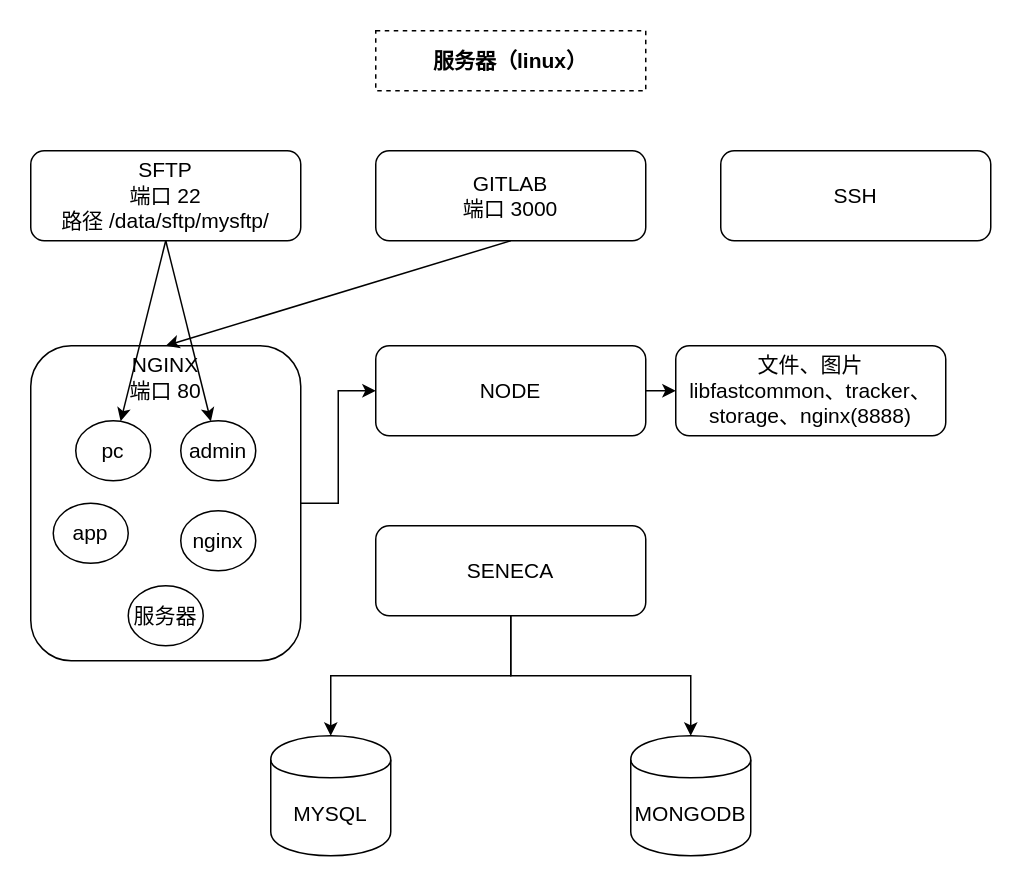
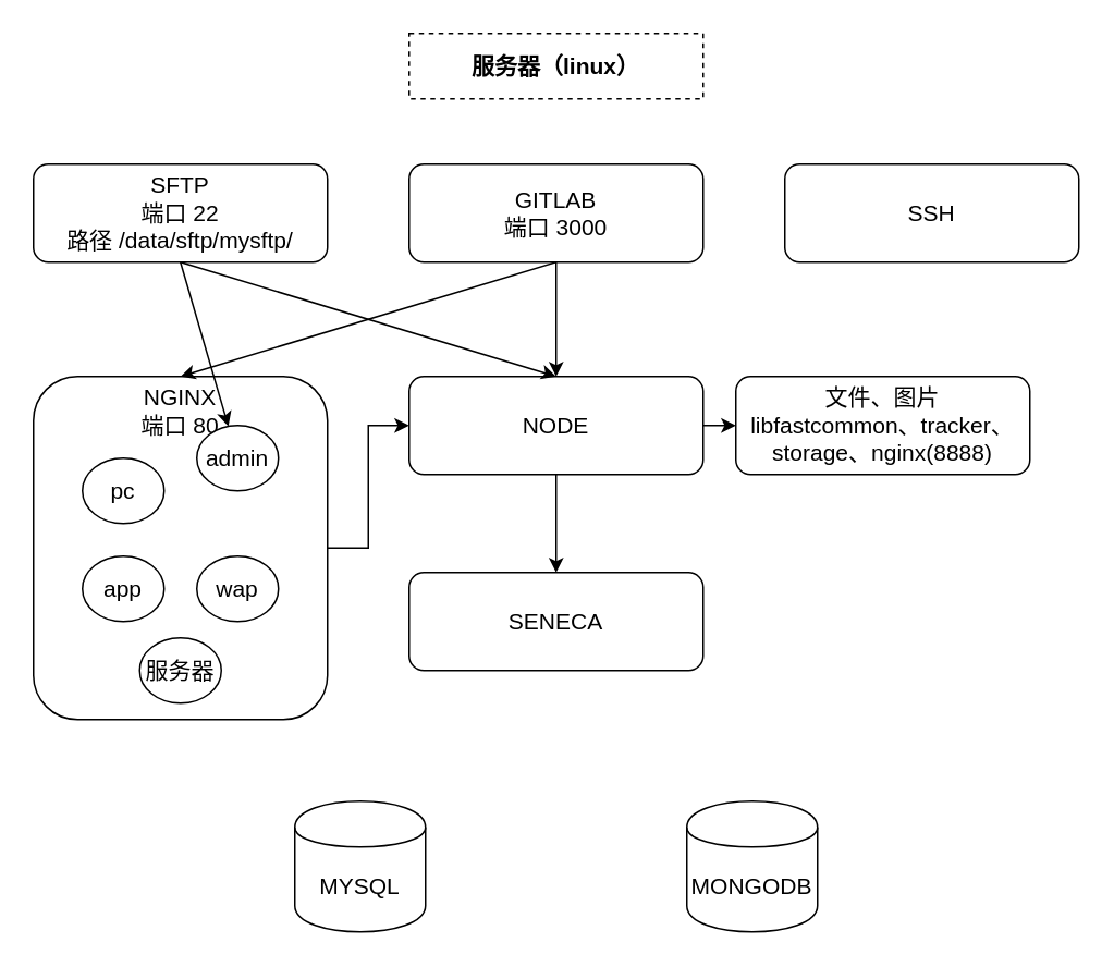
  <mxCell id="0" />
  <mxCell id="1" parent="0" />
  <mxCell id="2" value="服务器（linux）" style="rounded=0;whiteSpace=wrap;html=1;fontStyle=1;fontSize=14;dashed=1;" parent="1" vertex="1"><mxGeometry x="250" y="20" width="180" height="40" as="geometry" /></mxCell>
  <mxCell id="3" value="文件、图片&#10;libfastcommon、tracker、&#10;storage、nginx(8888)" style="rounded=1;whiteSpace=wrap;strokeWidth=1;fontSize=14;fontStyle=0;fontFamily=Helvetica;verticalAlign=middle;horizontal=1;spacing=0;" parent="1" vertex="1"><mxGeometry x="450" y="230" width="180" height="60" as="geometry" /></mxCell>
  <mxCell id="4" value="SFTP&#10;端口 22&#10;路径 /data/sftp/mysftp/" style="rounded=1;whiteSpace=wrap;strokeWidth=1;fontSize=14;fontStyle=0;fontFamily=Helvetica;verticalAlign=middle;horizontal=1;spacing=0;" parent="1" vertex="1"><mxGeometry x="20" y="100" width="180" height="60" as="geometry" /></mxCell>
  <mxCell id="5" style="edgeStyle=orthogonalEdgeStyle;rounded=0;orthogonalLoop=1;jettySize=auto;html=1;exitX=1;exitY=0.5;exitDx=0;exitDy=0;entryX=0;entryY=0.5;entryDx=0;entryDy=0;fontFamily=Helvetica;fontSize=14;" parent="1" source="7" target="3" edge="1"><mxGeometry relative="1" as="geometry" /></mxCell>
+ <mxCell id="6" style="edgeStyle=orthogonalEdgeStyle;rounded=0;orthogonalLoop=1;jettySize=auto;html=1;exitX=0.5;exitY=1;exitDx=0;exitDy=0;entryX=0.5;entryY=0;entryDx=0;entryDy=0;fontFamily=Helvetica;fontSize=14;" parent="1" source="7" target="17" edge="1"><mxGeometry relative="1" as="geometry" /></mxCell>
  <mxCell id="7" value="NODE" style="rounded=1;whiteSpace=wrap;strokeWidth=1;fontSize=14;fontStyle=0;fontFamily=Helvetica;verticalAlign=middle;horizontal=1;spacing=0;" parent="1" vertex="1"><mxGeometry x="250" y="230" width="180" height="60" as="geometry" /></mxCell>
+ <mxCell id="8" style="edgeStyle=orthogonalEdgeStyle;rounded=0;orthogonalLoop=1;jettySize=auto;html=1;entryX=0.5;entryY=0;entryDx=0;entryDy=0;fontFamily=Helvetica;fontSize=14;" parent="1" source="9" target="7" edge="1"><mxGeometry relative="1" as="geometry" /></mxCell>
  <mxCell id="9" value="GITLAB&#10;端口 3000" style="rounded=1;whiteSpace=wrap;strokeWidth=1;fontSize=14;fontStyle=0;fontFamily=Helvetica;verticalAlign=middle;horizontal=1;spacing=0;" parent="1" vertex="1"><mxGeometry x="250" y="100" width="180" height="60" as="geometry" /></mxCell>
  <mxCell id="10" style="edgeStyle=orthogonalEdgeStyle;rounded=0;orthogonalLoop=1;jettySize=auto;html=1;exitX=1;exitY=0.5;exitDx=0;exitDy=0;entryX=0;entryY=0.5;entryDx=0;entryDy=0;fontFamily=Helvetica;fontSize=14;" parent="1" source="11" target="7" edge="1"><mxGeometry relative="1" as="geometry" /></mxCell>
  <mxCell id="11" value="NGINX&#10;端口 80" style="rounded=1;whiteSpace=wrap;strokeWidth=1;fontSize=14;fontStyle=0;fontFamily=Helvetica;verticalAlign=top;horizontal=1;spacing=0;" parent="1" vertex="1"><mxGeometry x="20" y="230" width="180" height="210" as="geometry" /></mxCell>
  <mxCell id="12" value="" style="endArrow=classic;html=1;fontFamily=Helvetica;fontSize=14;exitX=0.5;exitY=1;exitDx=0;exitDy=0;" parent="1" source="4" target="23" edge="1"><mxGeometry width="50" height="50" relative="1" as="geometry"><mxPoint x="20" y="420" as="sourcePoint" /><mxPoint x="70" y="370" as="targetPoint" /></mxGeometry></mxCell>
  <mxCell id="13" value="" style="endArrow=classic;html=1;fontFamily=Helvetica;fontSize=14;exitX=0.5;exitY=1;exitDx=0;exitDy=0;entryX=0.5;entryY=0;entryDx=0;entryDy=0;" parent="1" source="9" target="11" edge="1"><mxGeometry width="50" height="50" relative="1" as="geometry"><mxPoint x="20" y="420" as="sourcePoint" /><mxPoint x="110" y="190" as="targetPoint" /></mxGeometry></mxCell>
- <mxCell id="14" value="" style="endArrow=classic;html=1;fontFamily=Helvetica;fontSize=14;exitX=0.5;exitY=1;exitDx=0;exitDy=0;" parent="1" source="4" target="21" edge="1"><mxGeometry width="50" height="50" relative="1" as="geometry"><mxPoint x="20" y="420" as="sourcePoint" /><mxPoint x="70" y="370" as="targetPoint" /></mxGeometry></mxCell>
- <mxCell id="15" style="edgeStyle=orthogonalEdgeStyle;rounded=0;orthogonalLoop=1;jettySize=auto;html=1;exitX=0.5;exitY=1;exitDx=0;exitDy=0;entryX=0.5;entryY=0;entryDx=0;entryDy=0;fontFamily=Helvetica;fontSize=14;" parent="1" source="17" target="20" edge="1"><mxGeometry relative="1" as="geometry" /></mxCell>
- <mxCell id="16" style="edgeStyle=orthogonalEdgeStyle;rounded=0;orthogonalLoop=1;jettySize=auto;html=1;exitX=0.5;exitY=1;exitDx=0;exitDy=0;fontFamily=Helvetica;fontSize=14;" parent="1" source="17" target="19" edge="1"><mxGeometry relative="1" as="geometry" /></mxCell>
+ <mxCell id="14" value="" style="endArrow=classic;html=1;fontFamily=Helvetica;fontSize=14;exitX=0.5;exitY=1;exitDx=0;exitDy=0;entryX=0.5;entryY=0;entryDx=0;entryDy=0;" parent="1" source="4" target="7" edge="1"><mxGeometry width="50" height="50" relative="1" as="geometry"><mxPoint x="20" y="420" as="sourcePoint" /><mxPoint x="70" y="370" as="targetPoint" /></mxGeometry></mxCell>
  <mxCell id="17" value="SENECA" style="rounded=1;whiteSpace=wrap;strokeWidth=1;fontSize=14;fontStyle=0;fontFamily=Helvetica;verticalAlign=middle;horizontal=1;spacing=0;" parent="1" vertex="1"><mxGeometry x="250" y="350" width="180" height="60" as="geometry" /></mxCell>
  <mxCell id="18" value="SSH" style="rounded=1;whiteSpace=wrap;strokeWidth=1;fontSize=14;fontStyle=0;fontFamily=Helvetica;verticalAlign=middle;horizontal=1;spacing=0;" parent="1" vertex="1"><mxGeometry x="480" y="100" width="180" height="60" as="geometry" /></mxCell>
  <mxCell id="19" value="&lt;span style=&quot;white-space: normal&quot;&gt;MYSQL&lt;br&gt;&lt;/span&gt;" style="shape=cylinder;whiteSpace=wrap;html=1;boundedLbl=1;backgroundOutline=1;strokeWidth=1;fontFamily=Helvetica;fontSize=14;" parent="1" vertex="1"><mxGeometry x="180" y="490" width="80" height="80" as="geometry" /></mxCell>
  <mxCell id="20" value="&lt;span style=&quot;white-space: normal&quot;&gt;MONGODB&lt;/span&gt;" style="shape=cylinder;whiteSpace=wrap;html=1;boundedLbl=1;backgroundOutline=1;strokeWidth=1;fontFamily=Helvetica;fontSize=14;" parent="1" vertex="1"><mxGeometry x="420" y="490" width="80" height="80" as="geometry" /></mxCell>
  <mxCell id="21" value="pc" style="ellipse;whiteSpace=wrap;html=1;strokeWidth=1;fontFamily=Helvetica;fontSize=14;" parent="1" vertex="1"><mxGeometry x="50" y="280" width="50" height="40" as="geometry" /></mxCell>
- <mxCell id="22" value="app" style="ellipse;whiteSpace=wrap;html=1;strokeWidth=1;fontFamily=Helvetica;fontSize=14;" parent="1" vertex="1"><mxGeometry x="35" y="335" width="50" height="40" as="geometry" /></mxCell>
- <mxCell id="23" value="admin" style="ellipse;whiteSpace=wrap;html=1;strokeWidth=1;fontFamily=Helvetica;fontSize=14;" parent="1" vertex="1"><mxGeometry x="120" y="280" width="50" height="40" as="geometry" /></mxCell>
- <mxCell id="24" value="nginx" style="ellipse;whiteSpace=wrap;html=1;strokeWidth=1;fontFamily=Helvetica;fontSize=14;" parent="1" vertex="1"><mxGeometry x="120" y="340" width="50" height="40" as="geometry" /></mxCell>
+ <mxCell id="22" value="app" style="ellipse;whiteSpace=wrap;html=1;strokeWidth=1;fontFamily=Helvetica;fontSize=14;" parent="1" vertex="1"><mxGeometry x="50" y="340" width="50" height="40" as="geometry" /></mxCell>
+ <mxCell id="23" value="admin" style="ellipse;whiteSpace=wrap;html=1;strokeWidth=1;fontFamily=Helvetica;fontSize=14;" parent="1" vertex="1"><mxGeometry x="120" y="260" width="50" height="40" as="geometry" /></mxCell>
+ <mxCell id="24" value="wap" style="ellipse;whiteSpace=wrap;html=1;strokeWidth=1;fontFamily=Helvetica;fontSize=14;" parent="1" vertex="1"><mxGeometry x="120" y="340" width="50" height="40" as="geometry" /></mxCell>
  <mxCell id="25" value="服务器" style="ellipse;whiteSpace=wrap;html=1;strokeWidth=1;fontFamily=Helvetica;fontSize=14;" vertex="1" parent="1"><mxGeometry x="85" y="390" width="50" height="40" as="geometry" /></mxCell>
